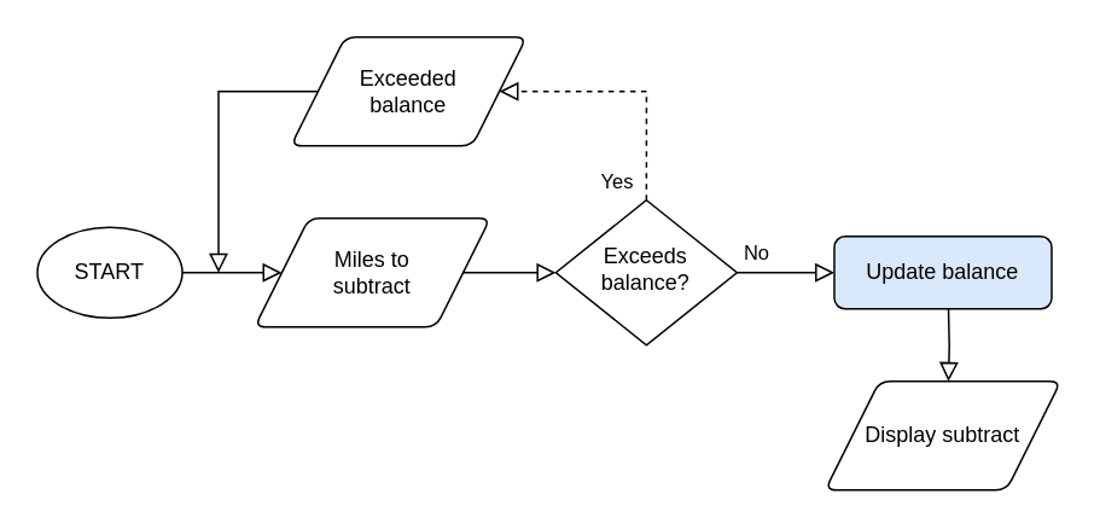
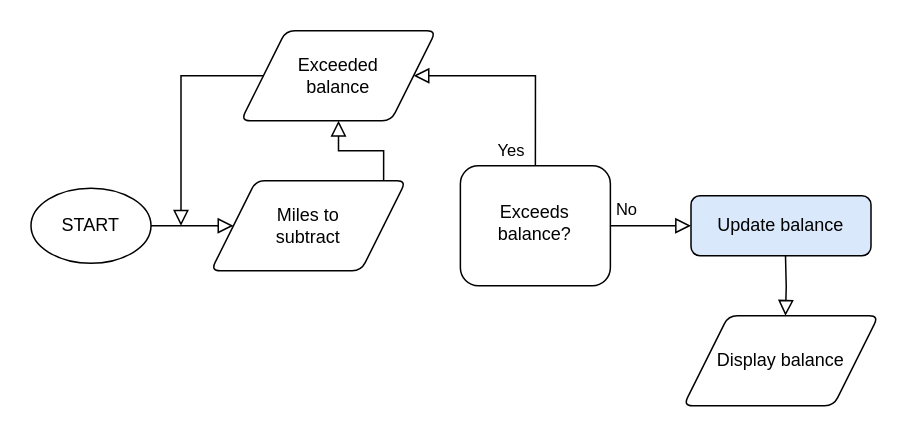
  <mxCell id="0" />
  <mxCell id="1" parent="0" />
  <mxCell id="2" value="" style="rounded=0;html=1;jettySize=auto;orthogonalLoop=1;fontSize=11;endArrow=block;endFill=0;endSize=8;strokeWidth=1;shadow=0;labelBackgroundColor=none;edgeStyle=orthogonalEdgeStyle;exitX=0;exitY=0.5;exitDx=0;exitDy=0;" parent="1" source="12" edge="1"><mxGeometry relative="1" as="geometry"><mxPoint x="120" y="150" as="targetPoint" /><Array as="points"><mxPoint x="120" y="50" /></Array></mxGeometry></mxCell>
  <mxCell id="3" value="Update balance" style="rounded=1;whiteSpace=wrap;html=1;fontSize=12;glass=0;strokeWidth=1;shadow=0;fillColor=#dae8fc;" parent="1" vertex="1"><mxGeometry x="460" y="130" width="120" height="40" as="geometry" /></mxCell>
  <mxCell id="4" value="No" style="edgeStyle=orthogonalEdgeStyle;rounded=0;html=1;jettySize=auto;orthogonalLoop=1;fontSize=11;endArrow=block;endFill=0;endSize=8;strokeWidth=1;shadow=0;labelBackgroundColor=none;entryX=0;entryY=0.5;entryDx=0;entryDy=0;exitX=1;exitY=0.5;exitDx=0;exitDy=0;" parent="1" source="10" target="3" edge="1"><mxGeometry x="-0.6" y="11" relative="1" as="geometry"><mxPoint as="offset" /><mxPoint x="410" y="150" as="sourcePoint" /><mxPoint x="185.25" y="640" as="targetPoint" /></mxGeometry></mxCell>
- <mxCell id="5" value="" style="rounded=0;html=1;jettySize=auto;orthogonalLoop=1;fontSize=11;endArrow=block;endFill=0;endSize=8;strokeWidth=1;shadow=0;labelBackgroundColor=none;edgeStyle=orthogonalEdgeStyle;exitX=1;exitY=0.5;exitDx=0;exitDy=0;entryX=0;entryY=0.5;entryDx=0;entryDy=0;" edge="1" parent="1" source="8" target="10"><mxGeometry relative="1" as="geometry"><mxPoint x="181.25" y="540" as="sourcePoint" /><mxPoint x="185" y="590" as="targetPoint" /></mxGeometry></mxCell>
+ <mxCell id="5" value="" style="rounded=0;html=1;jettySize=auto;orthogonalLoop=1;fontSize=11;endArrow=block;endFill=0;endSize=8;strokeWidth=1;shadow=0;labelBackgroundColor=none;edgeStyle=orthogonalEdgeStyle;exitX=1;exitY=0.5;exitDx=0;exitDy=0;" edge="1" parent="1" source="8" target="12"><mxGeometry relative="1" as="geometry"><mxPoint x="181.25" y="540" as="sourcePoint" /><mxPoint x="185" y="590" as="targetPoint" /></mxGeometry></mxCell>
  <mxCell id="6" value="START" style="strokeWidth=1;html=1;shape=mxgraph.flowchart.start_1;whiteSpace=wrap;" vertex="1" parent="1"><mxGeometry x="20" y="125" width="80" height="50" as="geometry" /></mxCell>
  <mxCell id="7" value="" style="rounded=0;html=1;jettySize=auto;orthogonalLoop=1;fontSize=11;endArrow=block;endFill=0;endSize=8;strokeWidth=1;shadow=0;labelBackgroundColor=none;edgeStyle=orthogonalEdgeStyle;exitX=1;exitY=0.5;exitDx=0;exitDy=0;exitPerimeter=0;entryX=0;entryY=0.5;entryDx=0;entryDy=0;" edge="1" parent="1" source="6" target="8"><mxGeometry relative="1" as="geometry"><mxPoint x="100" y="150" as="sourcePoint" /><mxPoint x="181.25" y="570" as="targetPoint" /></mxGeometry></mxCell>
  <mxCell id="8" value="Miles to&lt;br&gt;subtract" style="shape=parallelogram;html=1;strokeWidth=1;perimeter=parallelogramPerimeter;whiteSpace=wrap;rounded=1;arcSize=12;size=0.23;strokeColor=default;align=center;" vertex="1" parent="1"><mxGeometry x="140" y="120" width="130" height="60" as="geometry" /></mxCell>
- <mxCell id="9" value="Display subtract" style="shape=parallelogram;html=1;strokeWidth=1;perimeter=parallelogramPerimeter;whiteSpace=wrap;rounded=1;arcSize=12;size=0.23;strokeColor=default;align=center;" vertex="1" parent="1"><mxGeometry x="455" y="210" width="130" height="60" as="geometry" /></mxCell>
- <mxCell id="10" value="Exceeds&lt;br&gt;balance?" style="rhombus;whiteSpace=wrap;html=1;shadow=0;fontFamily=Helvetica;fontSize=12;align=center;strokeWidth=1;spacing=6;spacingTop=-4;" vertex="1" parent="1"><mxGeometry x="306.25" y="110" width="100" height="80" as="geometry" /></mxCell>
- <mxCell id="11" value="Yes" style="rounded=0;html=1;jettySize=auto;orthogonalLoop=1;fontSize=11;endArrow=block;endFill=0;endSize=8;strokeWidth=1;shadow=0;labelBackgroundColor=none;edgeStyle=orthogonalEdgeStyle;exitX=0.5;exitY=0;exitDx=0;exitDy=0;entryX=1;entryY=0.5;entryDx=0;entryDy=0;dashed=1;" edge="1" parent="1" source="10" target="12"><mxGeometry x="-0.859" y="16" relative="1" as="geometry"><mxPoint as="offset" /><mxPoint x="66.25" y="100" as="sourcePoint" /><mxPoint x="220" y="0" as="targetPoint" /><Array as="points"><mxPoint x="356" y="50" /></Array></mxGeometry></mxCell>
+ <mxCell id="9" value="Display balance" style="shape=parallelogram;html=1;strokeWidth=1;perimeter=parallelogramPerimeter;whiteSpace=wrap;rounded=1;arcSize=12;size=0.23;strokeColor=default;align=center;" vertex="1" parent="1"><mxGeometry x="455" y="210" width="130" height="60" as="geometry" /></mxCell>
+ <mxCell id="10" value="Exceeds&lt;br&gt;balance?" style="whiteSpace=wrap;html=1;shadow=0;fontFamily=Helvetica;fontSize=12;align=center;strokeWidth=1;spacing=6;spacingTop=-4;rounded=1;" vertex="1" parent="1"><mxGeometry x="306.25" y="110" width="100" height="80" as="geometry" /></mxCell>
+ <mxCell id="11" value="Yes" style="rounded=0;html=1;jettySize=auto;orthogonalLoop=1;fontSize=11;endArrow=block;endFill=0;endSize=8;strokeWidth=1;shadow=0;labelBackgroundColor=none;edgeStyle=orthogonalEdgeStyle;exitX=0.5;exitY=0;exitDx=0;exitDy=0;entryX=1;entryY=0.5;entryDx=0;entryDy=0;" edge="1" parent="1" source="10" target="12"><mxGeometry x="-0.859" y="16" relative="1" as="geometry"><mxPoint as="offset" /><mxPoint x="66.25" y="100" as="sourcePoint" /><mxPoint x="220" y="0" as="targetPoint" /><Array as="points"><mxPoint x="356" y="50" /></Array></mxGeometry></mxCell>
  <mxCell id="12" value="Exceeded&lt;br&gt;balance" style="shape=parallelogram;html=1;strokeWidth=1;perimeter=parallelogramPerimeter;whiteSpace=wrap;rounded=1;arcSize=12;size=0.23;strokeColor=default;align=center;" vertex="1" parent="1"><mxGeometry x="160" y="20" width="130" height="60" as="geometry" /></mxCell>
  <mxCell id="13" value="" style="rounded=0;html=1;jettySize=auto;orthogonalLoop=1;fontSize=11;endArrow=block;endFill=0;endSize=8;strokeWidth=1;shadow=0;labelBackgroundColor=none;edgeStyle=orthogonalEdgeStyle;" edge="1" parent="1"><mxGeometry relative="1" as="geometry"><mxPoint x="523" y="170" as="sourcePoint" /><mxPoint x="523" y="210" as="targetPoint" /></mxGeometry></mxCell>
